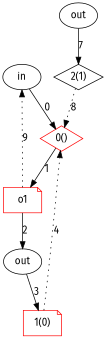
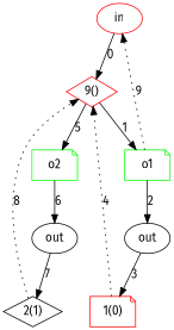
  digraph {
    fontname="Fira Sans"
    rankdir=TB
    node [fontname="Fira Sans" shape=ellipse]
    edge [fontname="Fira Sans" style=solid]
-   n1 [label=in]
-   n2 [color=red label="0()" shape=diamond]
-   n3 [color=red label=o1 shape=note]
+   n1 [label=in color=red]
+   n2 [color=red label="9()" shape=diamond]
+   n3 [color=green label=o1 shape=note]
+   n4 [color=green label=o2 shape=note]
    n5 [label=out]
    n6 [label=out]
    n7 [color=red label="1(0)" shape=note]
    n8 [color=black label="2(1)" shape=diamond]
    n1 -> n2 [label=0]
    n2 -> n3 [label=1]
+   n2 -> n4 [label=5]
    n3 -> n1 [label=9 style=dotted]
    n3 -> n5 [label=2]
+   n4 -> n6 [label=6]
    n5 -> n7 [label=3]
    n6 -> n8 [label=7]
    n7 -> n2 [label=4 style=dotted]
    n8 -> n2 [label=8 style=dotted]
  }
